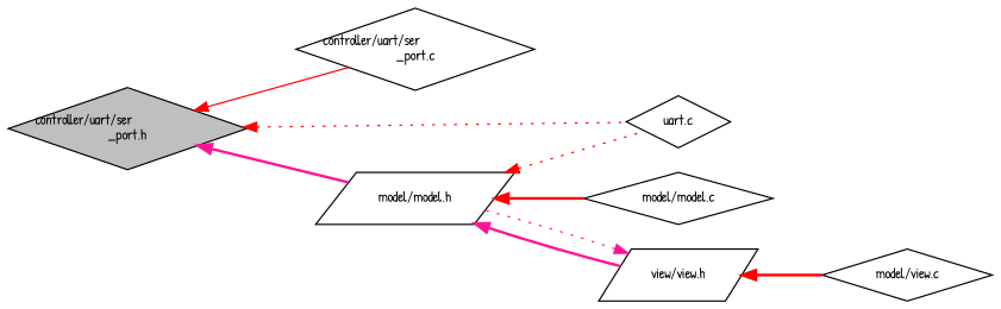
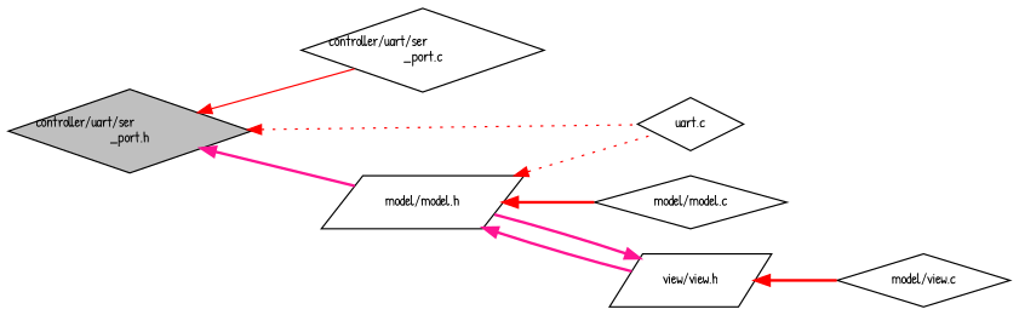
  digraph {
    fontname="Patrick Hand"
    rankdir=LR
    node [color=black fillcolor=white fontname="Patrick Hand" fontsize=10 shape=diamond style=filled]
    edge [color=red dir=back fontname="Patrick Hand" fontsize=10 labelfontname=Helvetica labelfontsize=10 style=bold]
    n1 [fillcolor=grey75 fontcolor=black height=0.2 label="controller/uart/ser\l_port.h" width=0.4]
    n2 [height=0.2 label="controller/uart/ser\l_port.c" width=0.4]
    n3 [height=0.2 label="model/model.h" shape=parallelogram width=0.4]
    n4 [height=0.2 label="uart.c" width=0.4]
    n5 [height=0.2 label="model/model.c" width=0.4]
    n6 [height=0.2 label="view/view.h" shape=parallelogram width=0.4]
    n7 [height=0.2 label="model/view.c" width=0.4]
    n1 -> n2 [style=solid]
    n1 -> n3 [color=deeppink]
    n1 -> n4 [style=dotted]
    n3 -> n4 [style=dotted]
    n3 -> n5
    n3 -> n6 [color=deeppink]
-   n6 -> n3 [color=deeppink style=dotted]
+   n6 -> n3 [color=deeppink]
    n6 -> n7
  }
